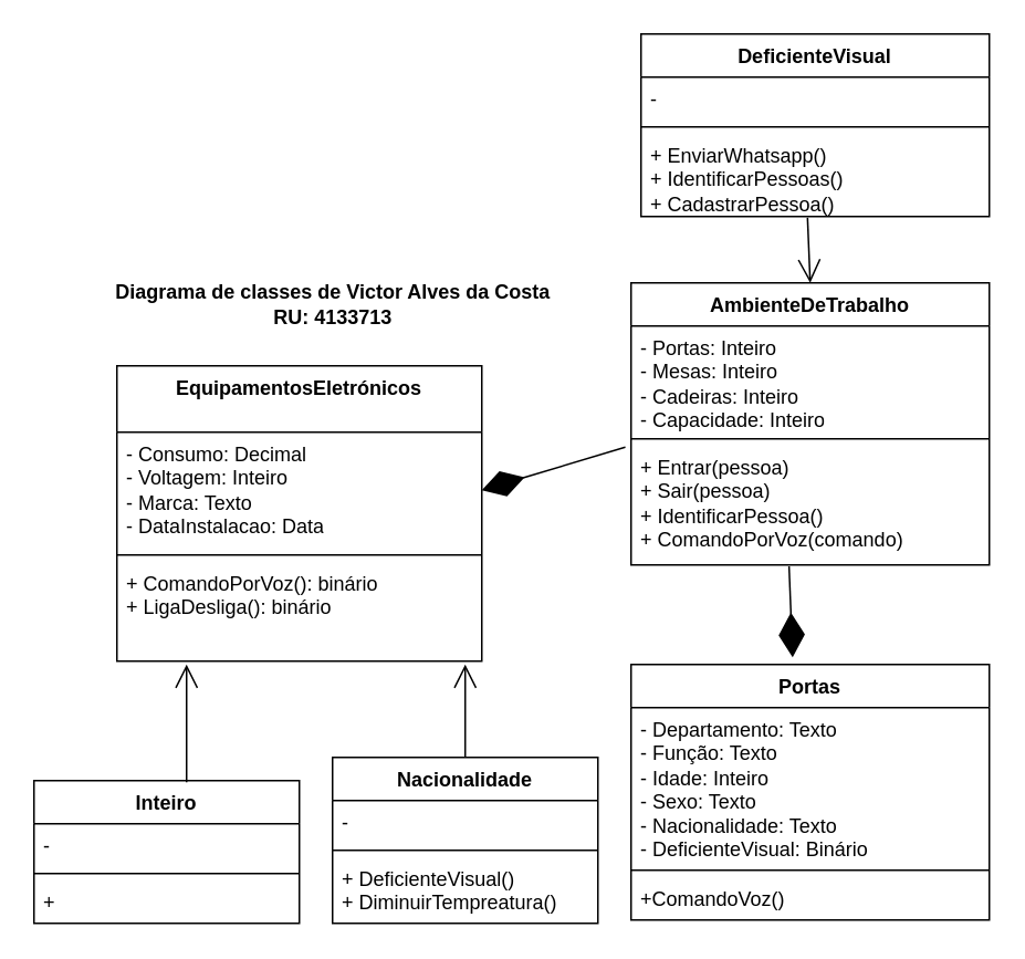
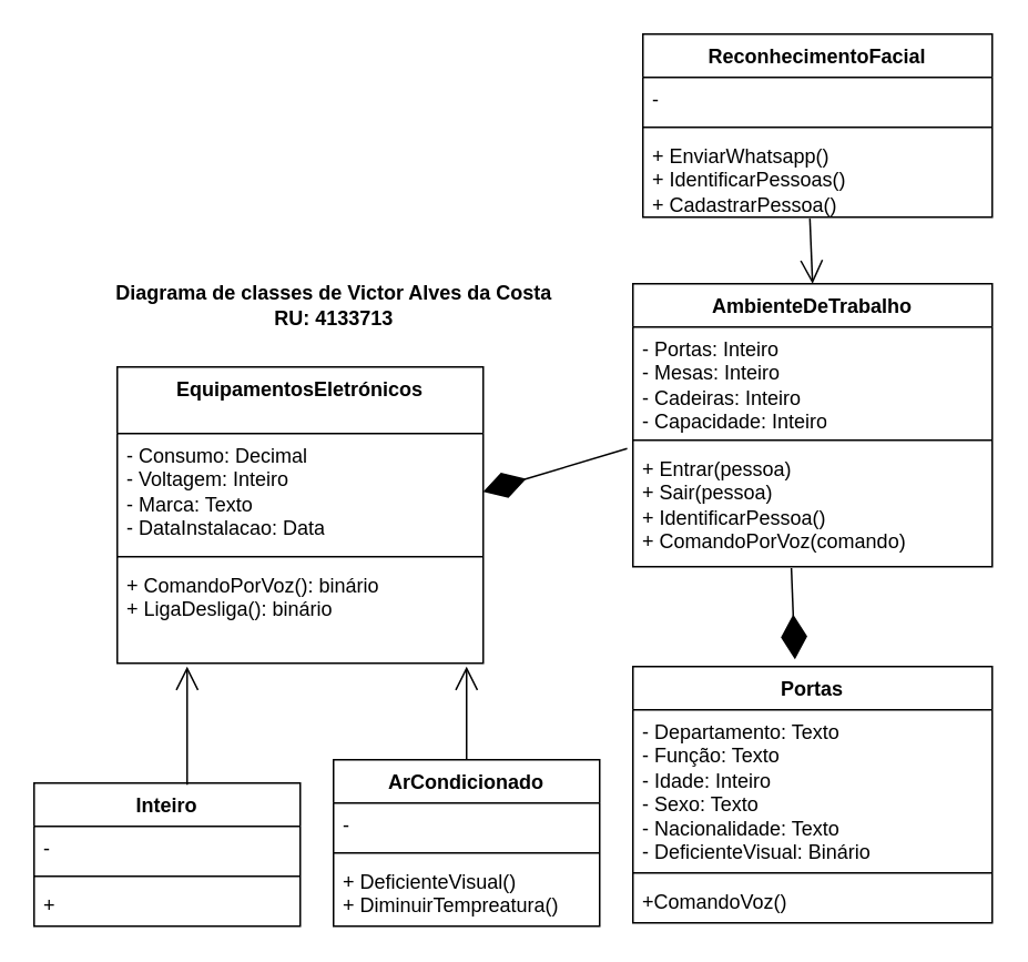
  <mxCell id="0" />
  <mxCell id="1" parent="0" />
  <mxCell id="2" value="Inteiro" style="swimlane;fontStyle=1;align=center;verticalAlign=top;childLayout=stackLayout;horizontal=1;startSize=26;horizontalStack=0;resizeParent=1;resizeParentMax=0;resizeLast=0;collapsible=1;marginBottom=0;whiteSpace=wrap;html=1;" vertex="1" parent="1"><mxGeometry x="20" y="470" width="160" height="86" as="geometry" /></mxCell>
  <mxCell id="3" value="-&amp;nbsp;" style="text;strokeColor=none;fillColor=none;align=left;verticalAlign=top;spacingLeft=4;spacingRight=4;overflow=hidden;rotatable=0;points=[[0,0.5],[1,0.5]];portConstraint=eastwest;whiteSpace=wrap;html=1;" vertex="1" parent="2"><mxGeometry y="26" width="160" height="26" as="geometry" /></mxCell>
  <mxCell id="4" value="" style="line;strokeWidth=1;fillColor=none;align=left;verticalAlign=middle;spacingTop=-1;spacingLeft=3;spacingRight=3;rotatable=0;labelPosition=right;points=[];portConstraint=eastwest;strokeColor=inherit;" vertex="1" parent="2"><mxGeometry y="52" width="160" height="8" as="geometry" /></mxCell>
  <mxCell id="5" value="+&amp;nbsp;" style="text;strokeColor=none;fillColor=none;align=left;verticalAlign=top;spacingLeft=4;spacingRight=4;overflow=hidden;rotatable=0;points=[[0,0.5],[1,0.5]];portConstraint=eastwest;whiteSpace=wrap;html=1;" vertex="1" parent="2"><mxGeometry y="60" width="160" height="26" as="geometry" /></mxCell>
- <mxCell id="6" value="Nacionalidade" style="swimlane;fontStyle=1;align=center;verticalAlign=top;childLayout=stackLayout;horizontal=1;startSize=26;horizontalStack=0;resizeParent=1;resizeParentMax=0;resizeLast=0;collapsible=1;marginBottom=0;whiteSpace=wrap;html=1;" vertex="1" parent="1"><mxGeometry x="200" y="456" width="160" height="100" as="geometry" /></mxCell>
+ <mxCell id="6" value="ArCondicionado" style="swimlane;fontStyle=1;align=center;verticalAlign=top;childLayout=stackLayout;horizontal=1;startSize=26;horizontalStack=0;resizeParent=1;resizeParentMax=0;resizeLast=0;collapsible=1;marginBottom=0;whiteSpace=wrap;html=1;" vertex="1" parent="1"><mxGeometry x="200" y="456" width="160" height="100" as="geometry" /></mxCell>
  <mxCell id="7" value="-&amp;nbsp;" style="text;strokeColor=none;fillColor=none;align=left;verticalAlign=top;spacingLeft=4;spacingRight=4;overflow=hidden;rotatable=0;points=[[0,0.5],[1,0.5]];portConstraint=eastwest;whiteSpace=wrap;html=1;" vertex="1" parent="6"><mxGeometry y="26" width="160" height="26" as="geometry" /></mxCell>
  <mxCell id="8" value="" style="line;strokeWidth=1;fillColor=none;align=left;verticalAlign=middle;spacingTop=-1;spacingLeft=3;spacingRight=3;rotatable=0;labelPosition=right;points=[];portConstraint=eastwest;strokeColor=inherit;" vertex="1" parent="6"><mxGeometry y="52" width="160" height="8" as="geometry" /></mxCell>
  <mxCell id="9" value="+ DeficienteVisual()&lt;br&gt;+ DiminuirTempreatura()" style="text;strokeColor=none;fillColor=none;align=left;verticalAlign=top;spacingLeft=4;spacingRight=4;overflow=hidden;rotatable=0;points=[[0,0.5],[1,0.5]];portConstraint=eastwest;whiteSpace=wrap;html=1;" vertex="1" parent="6"><mxGeometry y="60" width="160" height="40" as="geometry" /></mxCell>
  <mxCell id="10" value="EquipamentosEletrónicos" style="swimlane;fontStyle=1;align=center;verticalAlign=top;childLayout=stackLayout;horizontal=1;startSize=40;horizontalStack=0;resizeParent=1;resizeParentMax=0;resizeLast=0;collapsible=1;marginBottom=0;whiteSpace=wrap;html=1;" vertex="1" parent="1"><mxGeometry x="70" y="220" width="220" height="178" as="geometry" /></mxCell>
  <mxCell id="11" value="- Consumo: Decimal&lt;br&gt;- Voltagem: Inteiro&lt;br&gt;- Marca: Texto&lt;br&gt;- DataInstalacao: Data" style="text;strokeColor=none;fillColor=none;align=left;verticalAlign=top;spacingLeft=4;spacingRight=4;overflow=hidden;rotatable=0;points=[[0,0.5],[1,0.5]];portConstraint=eastwest;whiteSpace=wrap;html=1;" vertex="1" parent="10"><mxGeometry y="40" width="220" height="70" as="geometry" /></mxCell>
  <mxCell id="12" value="" style="line;strokeWidth=1;fillColor=none;align=left;verticalAlign=middle;spacingTop=-1;spacingLeft=3;spacingRight=3;rotatable=0;labelPosition=right;points=[];portConstraint=eastwest;strokeColor=inherit;" vertex="1" parent="10"><mxGeometry y="110" width="220" height="8" as="geometry" /></mxCell>
  <mxCell id="13" value="+ ComandoPorVoz(): binário&lt;br&gt;+ LigaDesliga(): binário" style="text;strokeColor=none;fillColor=none;align=left;verticalAlign=top;spacingLeft=4;spacingRight=4;overflow=hidden;rotatable=0;points=[[0,0.5],[1,0.5]];portConstraint=eastwest;whiteSpace=wrap;html=1;" vertex="1" parent="10"><mxGeometry y="118" width="220" height="60" as="geometry" /></mxCell>
- <mxCell id="14" value="DeficienteVisual" style="swimlane;fontStyle=1;align=center;verticalAlign=top;childLayout=stackLayout;horizontal=1;startSize=26;horizontalStack=0;resizeParent=1;resizeParentMax=0;resizeLast=0;collapsible=1;marginBottom=0;whiteSpace=wrap;html=1;" vertex="1" parent="1"><mxGeometry x="386" y="20" width="210" height="110" as="geometry" /></mxCell>
+ <mxCell id="14" value="ReconhecimentoFacial" style="swimlane;fontStyle=1;align=center;verticalAlign=top;childLayout=stackLayout;horizontal=1;startSize=26;horizontalStack=0;resizeParent=1;resizeParentMax=0;resizeLast=0;collapsible=1;marginBottom=0;whiteSpace=wrap;html=1;" vertex="1" parent="1"><mxGeometry x="386" y="20" width="210" height="110" as="geometry" /></mxCell>
  <mxCell id="15" value="-&amp;nbsp;" style="text;strokeColor=none;fillColor=none;align=left;verticalAlign=top;spacingLeft=4;spacingRight=4;overflow=hidden;rotatable=0;points=[[0,0.5],[1,0.5]];portConstraint=eastwest;whiteSpace=wrap;html=1;" vertex="1" parent="14"><mxGeometry y="26" width="210" height="26" as="geometry" /></mxCell>
  <mxCell id="16" value="" style="line;strokeWidth=1;fillColor=none;align=left;verticalAlign=middle;spacingTop=-1;spacingLeft=3;spacingRight=3;rotatable=0;labelPosition=right;points=[];portConstraint=eastwest;strokeColor=inherit;" vertex="1" parent="14"><mxGeometry y="52" width="210" height="8" as="geometry" /></mxCell>
  <mxCell id="17" value="+ EnviarWhatsapp()&lt;br&gt;+ IdentificarPessoas()&lt;br&gt;+ CadastrarPessoa()" style="text;strokeColor=none;fillColor=none;align=left;verticalAlign=top;spacingLeft=4;spacingRight=4;overflow=hidden;rotatable=0;points=[[0,0.5],[1,0.5]];portConstraint=eastwest;whiteSpace=wrap;html=1;" vertex="1" parent="14"><mxGeometry y="60" width="210" height="50" as="geometry" /></mxCell>
  <mxCell id="18" value="AmbienteDeTrabalho" style="swimlane;fontStyle=1;align=center;verticalAlign=top;childLayout=stackLayout;horizontal=1;startSize=26;horizontalStack=0;resizeParent=1;resizeParentMax=0;resizeLast=0;collapsible=1;marginBottom=0;whiteSpace=wrap;html=1;" vertex="1" parent="1"><mxGeometry x="380" y="170" width="216" height="170" as="geometry" /></mxCell>
  <mxCell id="19" value="- Portas: Inteiro&lt;br&gt;- Mesas: Inteiro&lt;br&gt;- Cadeiras: Inteiro&lt;br&gt;- Capacidade: Inteiro" style="text;strokeColor=none;fillColor=none;align=left;verticalAlign=top;spacingLeft=4;spacingRight=4;overflow=hidden;rotatable=0;points=[[0,0.5],[1,0.5]];portConstraint=eastwest;whiteSpace=wrap;html=1;" vertex="1" parent="18"><mxGeometry y="26" width="216" height="64" as="geometry" /></mxCell>
  <mxCell id="20" value="" style="line;strokeWidth=1;fillColor=none;align=left;verticalAlign=middle;spacingTop=-1;spacingLeft=3;spacingRight=3;rotatable=0;labelPosition=right;points=[];portConstraint=eastwest;strokeColor=inherit;" vertex="1" parent="18"><mxGeometry y="90" width="216" height="8" as="geometry" /></mxCell>
  <mxCell id="21" value="+ Entrar(pessoa)&lt;br&gt;+ Sair(pessoa)&lt;br&gt;+ IdentificarPessoa()&lt;br&gt;+ ComandoPorVoz(comando)" style="text;strokeColor=none;fillColor=none;align=left;verticalAlign=top;spacingLeft=4;spacingRight=4;overflow=hidden;rotatable=0;points=[[0,0.5],[1,0.5]];portConstraint=eastwest;whiteSpace=wrap;html=1;" vertex="1" parent="18"><mxGeometry y="98" width="216" height="72" as="geometry" /></mxCell>
  <mxCell id="22" value="" style="endArrow=open;endFill=1;endSize=12;html=1;rounded=0;exitX=0.575;exitY=0.012;exitDx=0;exitDy=0;exitPerimeter=0;" edge="1" parent="1" source="2"><mxGeometry width="160" relative="1" as="geometry"><mxPoint x="330" y="310" as="sourcePoint" /><mxPoint x="112" y="400" as="targetPoint" /></mxGeometry></mxCell>
  <mxCell id="23" value="" style="endArrow=open;endFill=1;endSize=12;html=1;rounded=0;exitX=0.5;exitY=0;exitDx=0;exitDy=0;" edge="1" parent="1" source="6"><mxGeometry width="160" relative="1" as="geometry"><mxPoint x="122" y="481" as="sourcePoint" /><mxPoint x="280" y="400" as="targetPoint" /></mxGeometry></mxCell>
  <mxCell id="24" value="" style="endArrow=diamondThin;endFill=1;endSize=24;html=1;rounded=0;entryX=1;entryY=0.5;entryDx=0;entryDy=0;exitX=-0.016;exitY=0.014;exitDx=0;exitDy=0;exitPerimeter=0;" edge="1" parent="1" source="21" target="11"><mxGeometry width="160" relative="1" as="geometry"><mxPoint x="330" y="310" as="sourcePoint" /><mxPoint x="490" y="310" as="targetPoint" /></mxGeometry></mxCell>
  <mxCell id="25" value="" style="endArrow=open;endFill=1;endSize=12;html=1;rounded=0;exitX=0.478;exitY=1.015;exitDx=0;exitDy=0;entryX=0.5;entryY=0;entryDx=0;entryDy=0;exitPerimeter=0;" edge="1" parent="1" source="17" target="18"><mxGeometry width="160" relative="1" as="geometry"><mxPoint x="370" y="420" as="sourcePoint" /><mxPoint x="509" y="420" as="targetPoint" /></mxGeometry></mxCell>
  <mxCell id="26" value="Portas" style="swimlane;fontStyle=1;align=center;verticalAlign=top;childLayout=stackLayout;horizontal=1;startSize=26;horizontalStack=0;resizeParent=1;resizeParentMax=0;resizeLast=0;collapsible=1;marginBottom=0;whiteSpace=wrap;html=1;" vertex="1" parent="1"><mxGeometry x="380" y="400" width="216" height="154" as="geometry" /></mxCell>
  <mxCell id="27" value="- Departamento: Texto&lt;br&gt;- Função: Texto&lt;br&gt;- Idade: Inteiro&lt;br&gt;- Sexo: Texto&lt;br&gt;- Nacionalidade: Texto&lt;br&gt;- DeficienteVisual: Binário" style="text;strokeColor=none;fillColor=none;align=left;verticalAlign=top;spacingLeft=4;spacingRight=4;overflow=hidden;rotatable=0;points=[[0,0.5],[1,0.5]];portConstraint=eastwest;whiteSpace=wrap;html=1;" vertex="1" parent="26"><mxGeometry y="26" width="216" height="94" as="geometry" /></mxCell>
  <mxCell id="28" value="" style="line;strokeWidth=1;fillColor=none;align=left;verticalAlign=middle;spacingTop=-1;spacingLeft=3;spacingRight=3;rotatable=0;labelPosition=right;points=[];portConstraint=eastwest;strokeColor=inherit;" vertex="1" parent="26"><mxGeometry y="120" width="216" height="8" as="geometry" /></mxCell>
  <mxCell id="29" value="+ComandoVoz()&lt;br&gt;" style="text;strokeColor=none;fillColor=none;align=left;verticalAlign=top;spacingLeft=4;spacingRight=4;overflow=hidden;rotatable=0;points=[[0,0.5],[1,0.5]];portConstraint=eastwest;whiteSpace=wrap;html=1;" vertex="1" parent="26"><mxGeometry y="128" width="216" height="26" as="geometry" /></mxCell>
  <mxCell id="30" value="" style="endArrow=diamondThin;endFill=1;endSize=24;html=1;rounded=0;entryX=0.451;entryY=-0.028;entryDx=0;entryDy=0;entryPerimeter=0;exitX=0.441;exitY=1.011;exitDx=0;exitDy=0;exitPerimeter=0;" edge="1" parent="1" source="21" target="26"><mxGeometry width="160" relative="1" as="geometry"><mxPoint x="356" y="360" as="sourcePoint" /><mxPoint x="516" y="360" as="targetPoint" /></mxGeometry></mxCell>
  <mxCell id="31" value="Diagrama de classes de Victor Alves da Costa&lt;br&gt;RU: 4133713&lt;br&gt;" style="text;align=center;fontStyle=1;verticalAlign=middle;spacingLeft=3;spacingRight=3;strokeColor=none;rotatable=0;points=[[0,0.5],[1,0.5]];portConstraint=eastwest;html=1;" vertex="1" parent="1"><mxGeometry x="160" y="170" width="80" height="26" as="geometry" /></mxCell>
